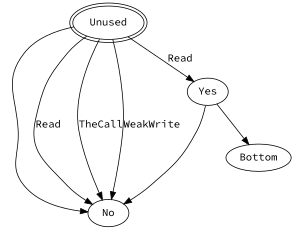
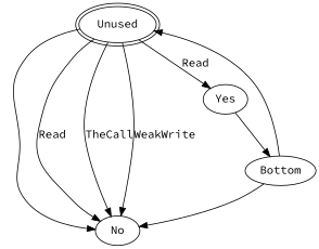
  digraph {
    fontname="Source Code Pro"
    node [fontname="Source Code Pro"]
    edge [fontname="Source Code Pro"]
    Unused [peripheries=2]
    Yes
    No
    Bottom
    Unused -> Yes [label=Read]
    Unused -> No
    Unused -> No [label=Read]
    Unused -> No [label=TheCall]
    Unused -> No [label=WeakWrite]
-   Yes -> No
+   Bottom -> No
    Yes -> Bottom
+   Bottom -> Unused
  }
